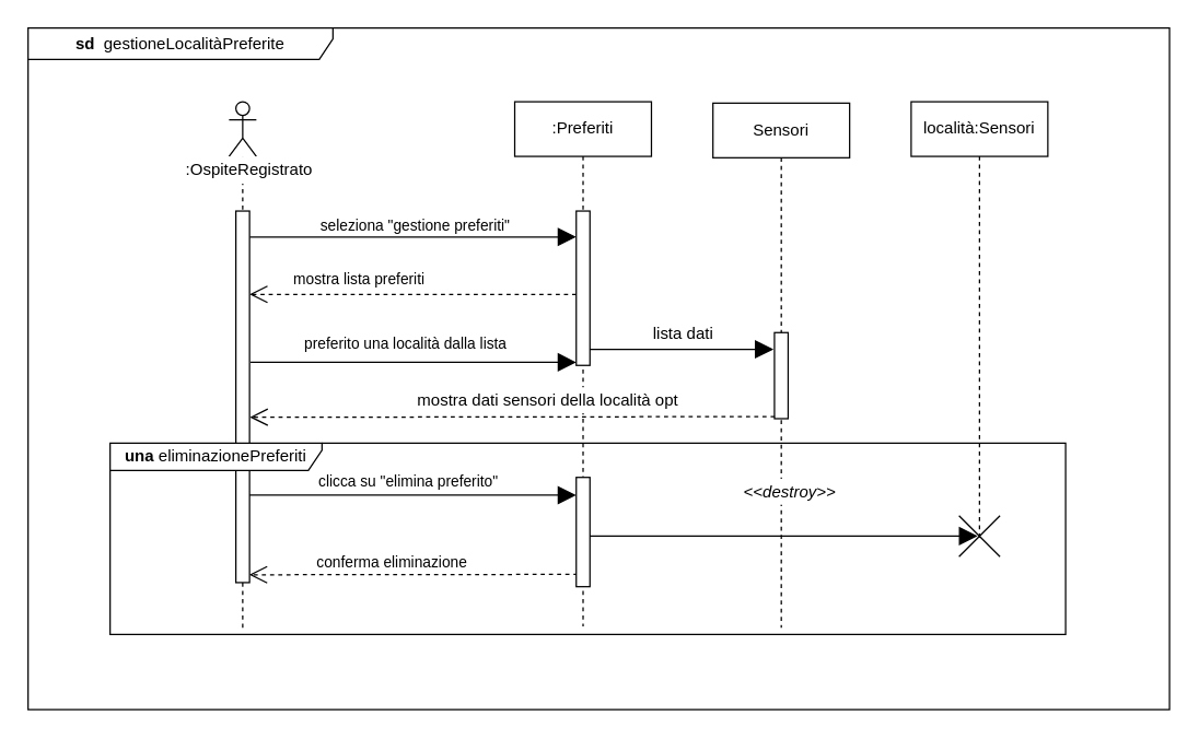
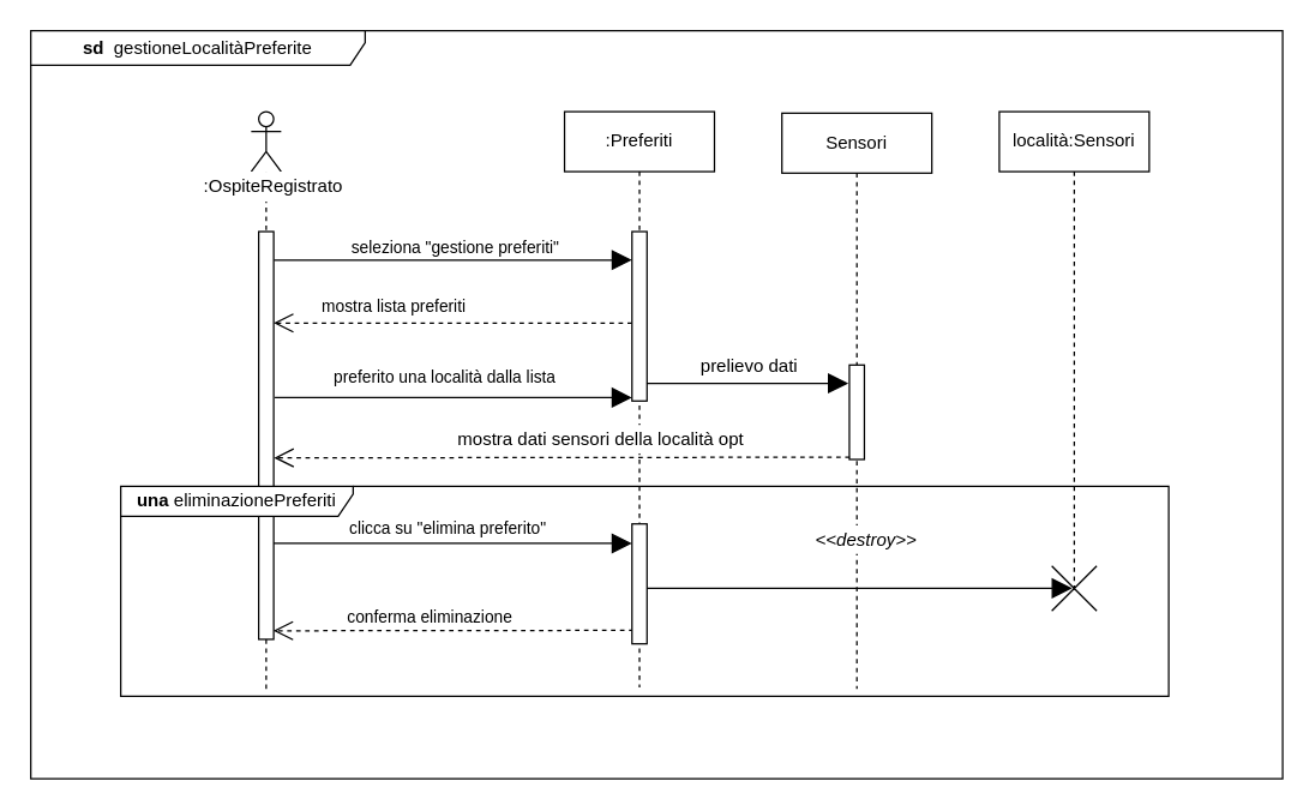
  <mxCell id="0" />
  <mxCell id="1" parent="0" />
  <mxCell id="2" value="Sensori" style="shape=umlLifeline;perimeter=lifelinePerimeter;whiteSpace=wrap;html=1;container=1;collapsible=0;recursiveResize=0;outlineConnect=0;" parent="1" vertex="1"><mxGeometry x="521" y="75" width="100" height="384" as="geometry" /></mxCell>
  <mxCell id="3" value="" style="html=1;points=[];perimeter=orthogonalPerimeter;" parent="2" vertex="1"><mxGeometry x="45" y="168" width="10" height="63" as="geometry" /></mxCell>
  <mxCell id="4" value="" style="endArrow=open;dashed=1;endFill=0;endSize=11;html=1;entryX=0.978;entryY=0.979;entryDx=0;entryDy=0;entryPerimeter=0;" parent="1" target="13" edge="1"><mxGeometry width="160" relative="1" as="geometry"><mxPoint x="422" y="420" as="sourcePoint" /><mxPoint x="185" y="420" as="targetPoint" /><Array as="points" /></mxGeometry></mxCell>
  <mxCell id="5" value="&lt;b&gt;sd&amp;nbsp; &lt;/b&gt;gestioneLocalitàPreferite" style="shape=umlFrame;whiteSpace=wrap;html=1;width=223;height=23;" parent="1" vertex="1"><mxGeometry x="20" y="20" width="835" height="499" as="geometry" /></mxCell>
  <mxCell id="6" value="" style="endArrow=block;html=1;endFill=1;endSize=11;entryX=0.451;entryY=0.498;entryDx=0;entryDy=0;entryPerimeter=0;" parent="1" source="9" target="27" edge="1"><mxGeometry width="50" height="50" relative="1" as="geometry"><mxPoint x="432" y="390" as="sourcePoint" /><mxPoint x="628" y="390" as="targetPoint" /></mxGeometry></mxCell>
  <mxCell id="7" value="" style="endArrow=block;html=1;endFill=1;endSize=11;" parent="1" edge="1"><mxGeometry width="50" height="50" relative="1" as="geometry"><mxPoint x="181" y="362" as="sourcePoint" /><mxPoint x="421" y="362" as="targetPoint" /></mxGeometry></mxCell>
  <mxCell id="8" value="" style="endArrow=open;dashed=1;endFill=0;endSize=11;html=1;exitX=0;exitY=0.54;exitDx=0;exitDy=0;exitPerimeter=0;" parent="1" source="10" target="13" edge="1"><mxGeometry width="160" relative="1" as="geometry"><mxPoint x="417.6" y="221.54" as="sourcePoint" /><mxPoint x="180.68" y="222.08" as="targetPoint" /><Array as="points" /></mxGeometry></mxCell>
  <mxCell id="9" value=":Preferiti" style="shape=umlLifeline;perimeter=lifelinePerimeter;whiteSpace=wrap;html=1;container=1;collapsible=0;recursiveResize=0;outlineConnect=0;" parent="1" vertex="1"><mxGeometry x="376" y="74" width="100" height="384" as="geometry" /></mxCell>
  <mxCell id="10" value="" style="html=1;points=[];perimeter=orthogonalPerimeter;" parent="9" vertex="1"><mxGeometry x="45" y="80" width="10" height="113" as="geometry" /></mxCell>
  <mxCell id="11" value="" style="html=1;points=[];perimeter=orthogonalPerimeter;" parent="9" vertex="1"><mxGeometry x="45" y="275" width="10" height="80" as="geometry" /></mxCell>
  <mxCell id="12" value="" style="shape=umlLifeline;participant=umlActor;perimeter=lifelinePerimeter;whiteSpace=wrap;html=1;container=1;collapsible=0;recursiveResize=0;verticalAlign=top;spacingTop=36;outlineConnect=0;" parent="1" vertex="1"><mxGeometry x="167" y="74" width="20" height="385" as="geometry" /></mxCell>
  <mxCell id="13" value="" style="html=1;points=[];perimeter=orthogonalPerimeter;" parent="12" vertex="1"><mxGeometry x="5" y="80" width="10" height="272" as="geometry" /></mxCell>
  <mxCell id="14" value="&lt;span style=&quot;line-height: 107%&quot;&gt;&lt;font style=&quot;font-size: 11px&quot;&gt;mostra lista preferiti&lt;/font&gt;&lt;/span&gt;" style="text;html=1;align=center;verticalAlign=middle;resizable=0;points=[];autosize=1;" parent="1" vertex="1"><mxGeometry x="207" y="194" width="110" height="20" as="geometry" /></mxCell>
  <mxCell id="15" value=":OspiteRegistrato" style="text;html=1;strokeColor=none;align=center;verticalAlign=middle;whiteSpace=wrap;rounded=0;fillColor=#ffffff;" parent="1" vertex="1"><mxGeometry x="117" y="114" width="130" height="20" as="geometry" /></mxCell>
  <mxCell id="16" value="&lt;b&gt;una &lt;/b&gt;eliminazionePreferiti" style="shape=umlFrame;whiteSpace=wrap;html=1;width=155;height=20;" parent="1" vertex="1"><mxGeometry x="80" y="324" width="699" height="140" as="geometry" /></mxCell>
  <mxCell id="17" value="" style="endArrow=block;html=1;endFill=1;endSize=11;exitX=1.074;exitY=0.407;exitDx=0;exitDy=0;exitPerimeter=0;" parent="1" source="13" target="10" edge="1"><mxGeometry width="50" height="50" relative="1" as="geometry"><mxPoint x="179.79" y="265.8" as="sourcePoint" /><mxPoint x="419" y="266" as="targetPoint" /></mxGeometry></mxCell>
  <mxCell id="18" value="&lt;font style=&quot;font-size: 11px&quot;&gt;preferito una località dalla lista&lt;/font&gt;" style="text;html=1;align=center;verticalAlign=middle;resizable=0;points=[];autosize=1;" parent="1" vertex="1"><mxGeometry x="210.5" y="241" width="170" height="20" as="geometry" /></mxCell>
  <mxCell id="19" value="&lt;font style=&quot;font-size: 11px&quot;&gt;clicca su &quot;elimina preferito&quot;&lt;/font&gt;" style="text;html=1;align=center;verticalAlign=middle;resizable=0;points=[];autosize=1;" parent="1" vertex="1"><mxGeometry x="222.92" y="342" width="150" height="20" as="geometry" /></mxCell>
  <mxCell id="20" value="località:Sensori" style="shape=umlLifeline;perimeter=lifelinePerimeter;whiteSpace=wrap;html=1;container=1;collapsible=0;recursiveResize=0;outlineConnect=0;" parent="1" vertex="1"><mxGeometry x="666" y="74" width="100" height="321" as="geometry" /></mxCell>
  <mxCell id="21" value="&lt;i&gt;&amp;lt;&amp;lt;destroy&amp;gt;&amp;gt;&lt;/i&gt;" style="text;html=1;align=center;verticalAlign=middle;resizable=0;points=[];autosize=1;fillColor=#ffffff;" parent="1" vertex="1"><mxGeometry x="538" y="350" width="78" height="19" as="geometry" /></mxCell>
  <mxCell id="22" value="&lt;font style=&quot;font-size: 11px&quot;&gt;conferma eliminazione&lt;/font&gt;" style="text;html=1;align=center;verticalAlign=middle;resizable=0;points=[];autosize=1;fontSize=11;" parent="1" vertex="1"><mxGeometry x="225" y="402" width="121" height="18" as="geometry" /></mxCell>
  <mxCell id="23" value="" style="endArrow=open;dashed=1;endFill=0;endSize=11;html=1;exitX=0.02;exitY=0.976;exitDx=0;exitDy=0;exitPerimeter=0;entryX=1.023;entryY=0.555;entryDx=0;entryDy=0;entryPerimeter=0;" parent="1" source="3" target="13" edge="1"><mxGeometry width="160" relative="1" as="geometry"><mxPoint x="421.12" y="278.44" as="sourcePoint" /><mxPoint x="184" y="305" as="targetPoint" /><Array as="points" /></mxGeometry></mxCell>
  <mxCell id="24" value="" style="endArrow=block;html=1;endFill=1;endSize=11;exitX=0.978;exitY=0.896;exitDx=0;exitDy=0;exitPerimeter=0;" parent="1" source="10" edge="1"><mxGeometry width="50" height="50" relative="1" as="geometry"><mxPoint x="431" y="254" as="sourcePoint" /><mxPoint x="565.26" y="255.26" as="targetPoint" /></mxGeometry></mxCell>
- <mxCell id="25" value="lista dati" style="text;html=1;align=center;verticalAlign=middle;resizable=0;points=[];autosize=1;" parent="1" vertex="1"><mxGeometry x="461" y="234" width="76" height="19" as="geometry" /></mxCell>
+ <mxCell id="25" value="prelievo dati" style="text;html=1;align=center;verticalAlign=middle;resizable=0;points=[];autosize=1;" parent="1" vertex="1"><mxGeometry x="461" y="234" width="76" height="19" as="geometry" /></mxCell>
  <mxCell id="26" value="mostra dati sensori della località opt" style="text;html=1;align=center;verticalAlign=middle;resizable=0;points=[];autosize=1;fillColor=#ffffff;" parent="1" vertex="1"><mxGeometry x="292" y="283" width="216" height="19" as="geometry" /></mxCell>
  <mxCell id="27" value="" style="shape=umlDestroy;" parent="1" vertex="1"><mxGeometry x="701" y="377" width="30" height="30" as="geometry" /></mxCell>
  <mxCell id="28" value="&lt;font style=&quot;font-size: 11px&quot;&gt;seleziona &quot;gestione preferiti&quot;&lt;/font&gt;" style="text;html=1;strokeColor=none;fillColor=none;align=center;verticalAlign=middle;whiteSpace=wrap;rounded=0;" parent="1" vertex="1"><mxGeometry x="174" y="152" width="259" height="25" as="geometry" /></mxCell>
  <mxCell id="29" value="" style="endArrow=block;html=1;endFill=1;endSize=11;exitX=1.019;exitY=0.07;exitDx=0;exitDy=0;exitPerimeter=0;" edge="1" parent="1" source="13"><mxGeometry width="50" height="50" relative="1" as="geometry"><mxPoint x="181" y="172" as="sourcePoint" /><mxPoint x="421" y="173" as="targetPoint" /></mxGeometry></mxCell>
